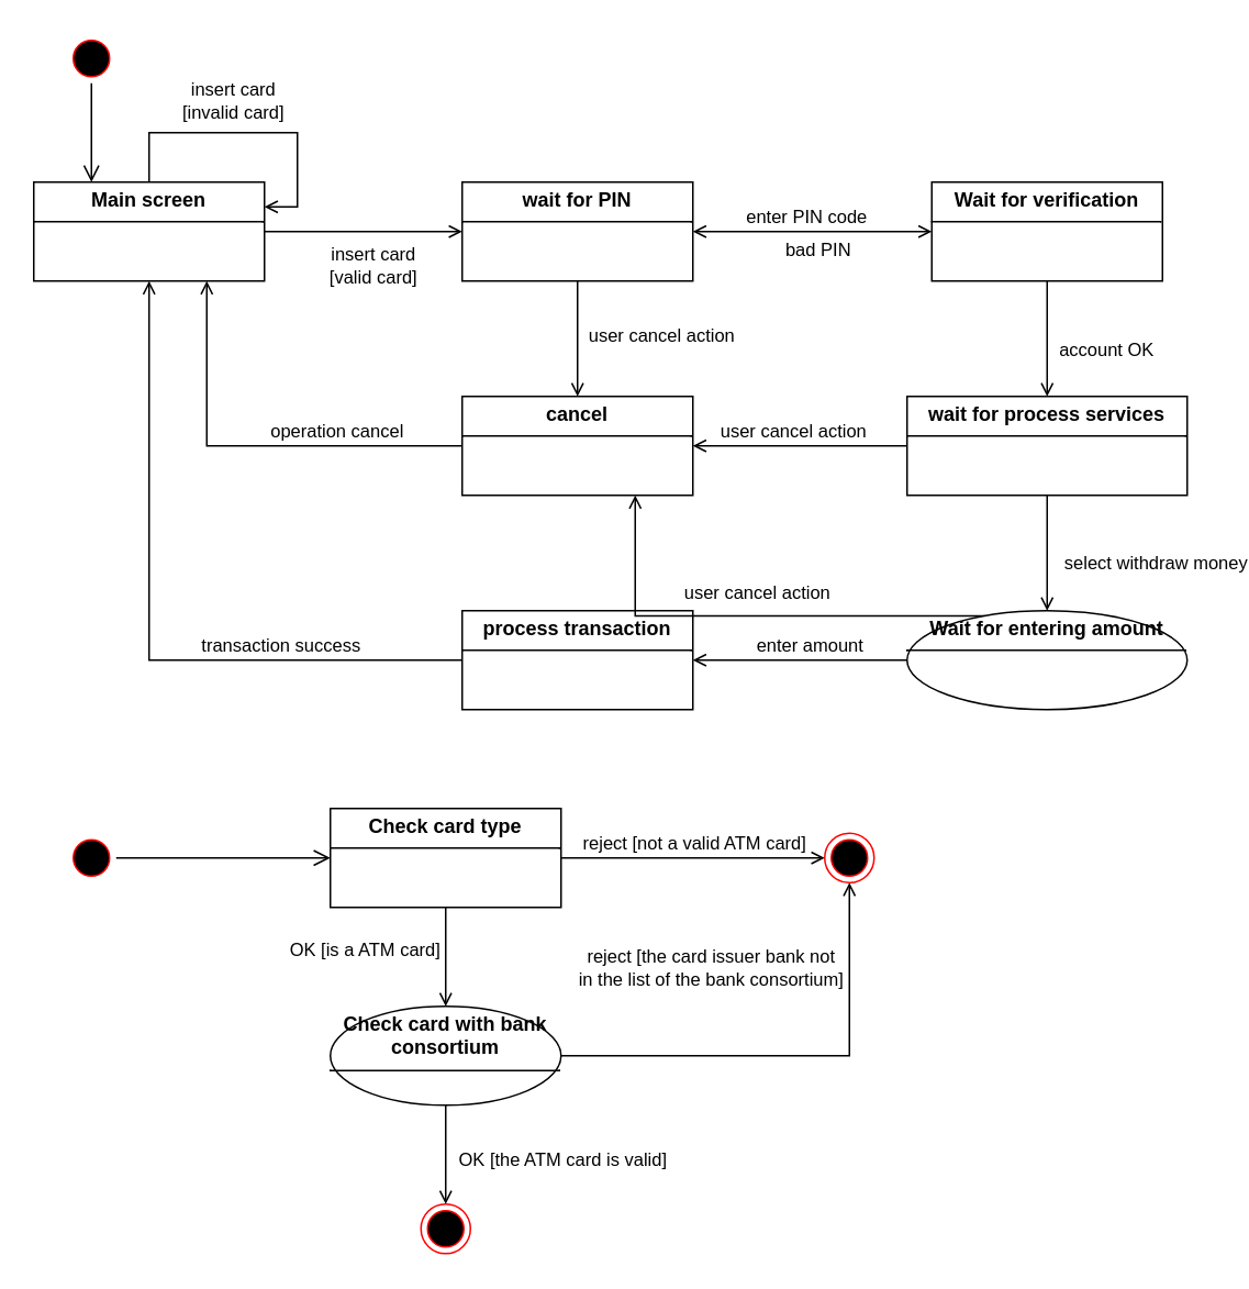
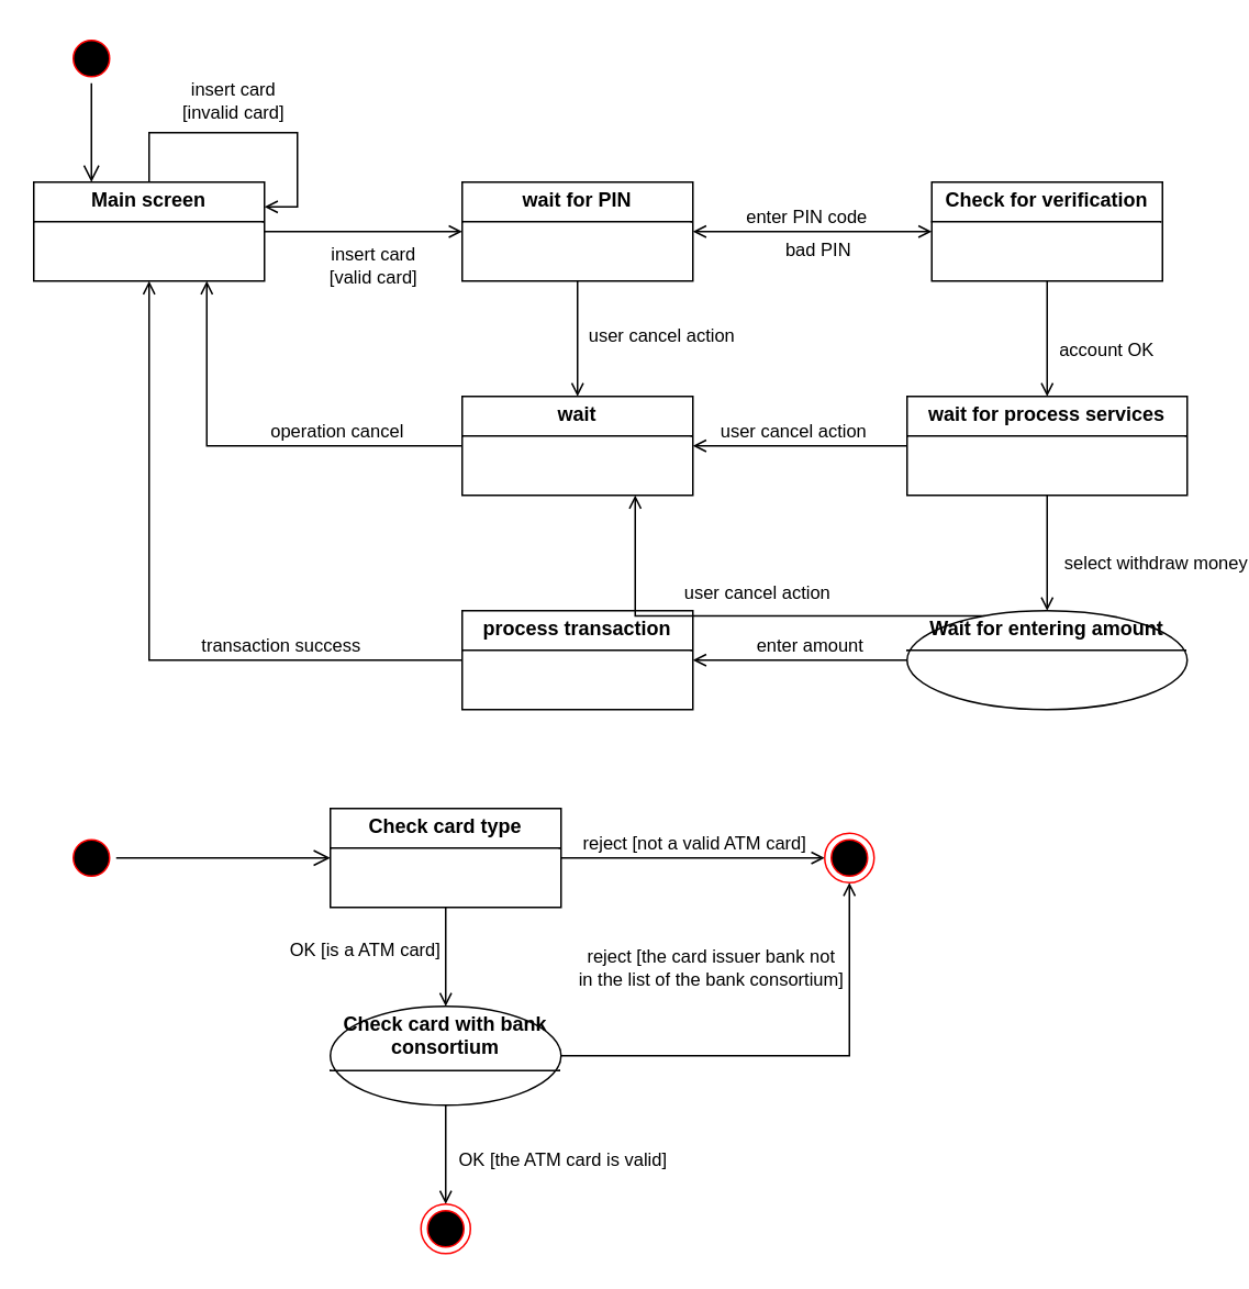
  <mxCell id="0" />
  <mxCell id="1" parent="0" />
  <mxCell id="2" style="edgeStyle=orthogonalEdgeStyle;rounded=0;orthogonalLoop=1;jettySize=auto;html=1;exitX=1;exitY=0.5;exitDx=0;exitDy=0;entryX=0;entryY=0.5;entryDx=0;entryDy=0;endArrow=open;endFill=0;" edge="1" parent="1" source="4" target="10"><mxGeometry relative="1" as="geometry" /></mxCell>
  <mxCell id="3" value="insert card&lt;div&gt;[valid card]&lt;/div&gt;" style="edgeLabel;html=1;align=center;verticalAlign=middle;resizable=0;points=[];" vertex="1" connectable="0" parent="2"><mxGeometry x="0.078" relative="1" as="geometry"><mxPoint y="20" as="offset" /></mxGeometry></mxCell>
  <mxCell id="4" value="&lt;p style=&quot;margin:0px;margin-top:4px;text-align:center;&quot;&gt;&lt;b&gt;Main screen&lt;/b&gt;&lt;/p&gt;&lt;hr size=&quot;1&quot; style=&quot;border-style:solid;&quot;&gt;&lt;div style=&quot;height:2px;&quot;&gt;&lt;/div&gt;" style="verticalAlign=top;align=left;overflow=fill;html=1;whiteSpace=wrap;" vertex="1" parent="1"><mxGeometry x="20" y="110" width="140" height="60" as="geometry" /></mxCell>
  <mxCell id="5" style="edgeStyle=orthogonalEdgeStyle;rounded=0;orthogonalLoop=1;jettySize=auto;html=1;exitX=1;exitY=0.5;exitDx=0;exitDy=0;entryX=0;entryY=0.5;entryDx=0;entryDy=0;endArrow=open;endFill=0;startArrow=open;startFill=0;" edge="1" parent="1" source="10" target="13"><mxGeometry relative="1" as="geometry" /></mxCell>
  <mxCell id="6" value="enter PIN code" style="edgeLabel;html=1;align=center;verticalAlign=middle;resizable=0;points=[];" vertex="1" connectable="0" parent="5"><mxGeometry x="-0.062" y="-1" relative="1" as="geometry"><mxPoint y="-11" as="offset" /></mxGeometry></mxCell>
  <mxCell id="7" value="bad PIN" style="edgeLabel;html=1;align=center;verticalAlign=middle;resizable=0;points=[];" vertex="1" connectable="0" parent="5"><mxGeometry x="0.041" y="-3" relative="1" as="geometry"><mxPoint y="7" as="offset" /></mxGeometry></mxCell>
  <mxCell id="8" style="edgeStyle=orthogonalEdgeStyle;rounded=0;orthogonalLoop=1;jettySize=auto;html=1;exitX=0.5;exitY=1;exitDx=0;exitDy=0;entryX=0.5;entryY=0;entryDx=0;entryDy=0;endArrow=open;endFill=0;" edge="1" parent="1" source="10" target="21"><mxGeometry relative="1" as="geometry" /></mxCell>
  <mxCell id="9" value="user cancel action" style="edgeLabel;html=1;align=center;verticalAlign=middle;resizable=0;points=[];" vertex="1" connectable="0" parent="8"><mxGeometry x="-0.1" relative="1" as="geometry"><mxPoint x="50" as="offset" /></mxGeometry></mxCell>
  <mxCell id="10" value="&lt;p style=&quot;margin:0px;margin-top:4px;text-align:center;&quot;&gt;&lt;b&gt;wait for PIN&lt;/b&gt;&lt;/p&gt;&lt;hr size=&quot;1&quot; style=&quot;border-style:solid;&quot;&gt;&lt;div style=&quot;height:2px;&quot;&gt;&lt;/div&gt;" style="verticalAlign=top;align=left;overflow=fill;html=1;whiteSpace=wrap;" vertex="1" parent="1"><mxGeometry x="280" y="110" width="140" height="60" as="geometry" /></mxCell>
  <mxCell id="11" style="edgeStyle=orthogonalEdgeStyle;rounded=0;orthogonalLoop=1;jettySize=auto;html=1;exitX=0.5;exitY=1;exitDx=0;exitDy=0;entryX=0.5;entryY=0;entryDx=0;entryDy=0;endArrow=open;endFill=0;" edge="1" parent="1" source="13" target="18"><mxGeometry relative="1" as="geometry" /></mxCell>
  <mxCell id="12" value="account OK" style="edgeLabel;html=1;align=center;verticalAlign=middle;resizable=0;points=[];" vertex="1" connectable="0" parent="11"><mxGeometry x="0.171" relative="1" as="geometry"><mxPoint x="35" as="offset" /></mxGeometry></mxCell>
- <mxCell id="13" value="&lt;p style=&quot;margin:0px;margin-top:4px;text-align:center;&quot;&gt;&lt;b&gt;Wait for verification&lt;/b&gt;&lt;/p&gt;&lt;hr size=&quot;1&quot; style=&quot;border-style:solid;&quot;&gt;&lt;div style=&quot;height:2px;&quot;&gt;&lt;/div&gt;" style="verticalAlign=top;align=left;overflow=fill;html=1;whiteSpace=wrap;" vertex="1" parent="1"><mxGeometry x="565" y="110" width="140" height="60" as="geometry" /></mxCell>
+ <mxCell id="13" value="&lt;p style=&quot;margin:0px;margin-top:4px;text-align:center;&quot;&gt;&lt;b&gt;Check for verification&lt;/b&gt;&lt;/p&gt;&lt;hr size=&quot;1&quot; style=&quot;border-style:solid;&quot;&gt;&lt;div style=&quot;height:2px;&quot;&gt;&lt;/div&gt;" style="verticalAlign=top;align=left;overflow=fill;html=1;whiteSpace=wrap;" vertex="1" parent="1"><mxGeometry x="565" y="110" width="140" height="60" as="geometry" /></mxCell>
  <mxCell id="14" style="edgeStyle=orthogonalEdgeStyle;rounded=0;orthogonalLoop=1;jettySize=auto;html=1;exitX=0;exitY=0.5;exitDx=0;exitDy=0;entryX=1;entryY=0.5;entryDx=0;entryDy=0;endArrow=open;endFill=0;" edge="1" parent="1" source="18" target="21"><mxGeometry relative="1" as="geometry" /></mxCell>
  <mxCell id="15" value="user cancel action" style="edgeLabel;html=1;align=center;verticalAlign=middle;resizable=0;points=[];" vertex="1" connectable="0" parent="14"><mxGeometry x="0.313" relative="1" as="geometry"><mxPoint x="15" y="-10" as="offset" /></mxGeometry></mxCell>
  <mxCell id="16" style="edgeStyle=orthogonalEdgeStyle;rounded=0;orthogonalLoop=1;jettySize=auto;html=1;exitX=0.5;exitY=1;exitDx=0;exitDy=0;entryX=0.5;entryY=0;entryDx=0;entryDy=0;endArrow=open;endFill=0;" edge="1" parent="1" source="18" target="29"><mxGeometry relative="1" as="geometry" /></mxCell>
  <mxCell id="17" value="select withdraw money" style="edgeLabel;html=1;align=center;verticalAlign=middle;resizable=0;points=[];" vertex="1" connectable="0" parent="16"><mxGeometry x="0.004" y="-1" relative="1" as="geometry"><mxPoint x="66" y="5" as="offset" /></mxGeometry></mxCell>
  <mxCell id="18" value="&lt;p style=&quot;margin:0px;margin-top:4px;text-align:center;&quot;&gt;&lt;b&gt;wait for process services&lt;/b&gt;&lt;/p&gt;&lt;hr size=&quot;1&quot; style=&quot;border-style:solid;&quot;&gt;&lt;div style=&quot;height:2px;&quot;&gt;&lt;/div&gt;" style="verticalAlign=top;align=left;overflow=fill;html=1;whiteSpace=wrap;" vertex="1" parent="1"><mxGeometry x="550" y="240" width="170" height="60" as="geometry" /></mxCell>
  <mxCell id="19" style="edgeStyle=orthogonalEdgeStyle;rounded=0;orthogonalLoop=1;jettySize=auto;html=1;exitX=0;exitY=0.5;exitDx=0;exitDy=0;entryX=0.75;entryY=1;entryDx=0;entryDy=0;endArrow=open;endFill=0;" edge="1" parent="1" source="21" target="4"><mxGeometry relative="1" as="geometry" /></mxCell>
  <mxCell id="20" value="operation cancel" style="edgeLabel;html=1;align=center;verticalAlign=middle;resizable=0;points=[];" vertex="1" connectable="0" parent="19"><mxGeometry x="-0.281" y="1" relative="1" as="geometry"><mxPoint x="15" y="-11" as="offset" /></mxGeometry></mxCell>
- <mxCell id="21" value="&lt;p style=&quot;margin:0px;margin-top:4px;text-align:center;&quot;&gt;&lt;b&gt;cancel&lt;/b&gt;&lt;/p&gt;&lt;hr size=&quot;1&quot; style=&quot;border-style:solid;&quot;&gt;&lt;div style=&quot;height:2px;&quot;&gt;&lt;/div&gt;" style="verticalAlign=top;align=left;overflow=fill;html=1;whiteSpace=wrap;" vertex="1" parent="1"><mxGeometry x="280" y="240" width="140" height="60" as="geometry" /></mxCell>
+ <mxCell id="21" value="&lt;p style=&quot;margin:0px;margin-top:4px;text-align:center;&quot;&gt;&lt;b&gt;wait&lt;/b&gt;&lt;/p&gt;&lt;hr size=&quot;1&quot; style=&quot;border-style:solid;&quot;&gt;&lt;div style=&quot;height:2px;&quot;&gt;&lt;/div&gt;" style="verticalAlign=top;align=left;overflow=fill;html=1;whiteSpace=wrap;" vertex="1" parent="1"><mxGeometry x="280" y="240" width="140" height="60" as="geometry" /></mxCell>
  <mxCell id="22" style="edgeStyle=orthogonalEdgeStyle;rounded=0;orthogonalLoop=1;jettySize=auto;html=1;exitX=0;exitY=0.5;exitDx=0;exitDy=0;entryX=0.5;entryY=1;entryDx=0;entryDy=0;endArrow=open;endFill=0;" edge="1" parent="1" source="24" target="4"><mxGeometry relative="1" as="geometry" /></mxCell>
  <mxCell id="23" value="transaction success" style="edgeLabel;html=1;align=center;verticalAlign=middle;resizable=0;points=[];" vertex="1" connectable="0" parent="22"><mxGeometry x="-0.35" y="2" relative="1" as="geometry"><mxPoint x="26" y="-12" as="offset" /></mxGeometry></mxCell>
  <mxCell id="24" value="&lt;p style=&quot;margin:0px;margin-top:4px;text-align:center;&quot;&gt;&lt;b&gt;process transaction&lt;/b&gt;&lt;/p&gt;&lt;hr size=&quot;1&quot; style=&quot;border-style:solid;&quot;&gt;&lt;div style=&quot;height:2px;&quot;&gt;&lt;/div&gt;" style="verticalAlign=top;align=left;overflow=fill;html=1;whiteSpace=wrap;" vertex="1" parent="1"><mxGeometry x="280" y="370" width="140" height="60" as="geometry" /></mxCell>
  <mxCell id="25" style="edgeStyle=orthogonalEdgeStyle;rounded=0;orthogonalLoop=1;jettySize=auto;html=1;exitX=0.25;exitY=0;exitDx=0;exitDy=0;entryX=0.75;entryY=1;entryDx=0;entryDy=0;endArrow=open;endFill=0;" edge="1" parent="1" source="29" target="21"><mxGeometry relative="1" as="geometry" /></mxCell>
  <mxCell id="26" value="user cancel action" style="edgeLabel;html=1;align=center;verticalAlign=middle;resizable=0;points=[];" vertex="1" connectable="0" parent="25"><mxGeometry x="-0.029" y="-2" relative="1" as="geometry"><mxPoint y="-13" as="offset" /></mxGeometry></mxCell>
  <mxCell id="27" style="edgeStyle=orthogonalEdgeStyle;rounded=0;orthogonalLoop=1;jettySize=auto;html=1;exitX=0;exitY=0.5;exitDx=0;exitDy=0;entryX=1;entryY=0.5;entryDx=0;entryDy=0;endArrow=open;endFill=0;" edge="1" parent="1" source="29" target="24"><mxGeometry relative="1" as="geometry" /></mxCell>
  <mxCell id="28" value="enter amount" style="edgeLabel;html=1;align=center;verticalAlign=middle;resizable=0;points=[];" vertex="1" connectable="0" parent="27"><mxGeometry x="0.12" y="2" relative="1" as="geometry"><mxPoint x="13" y="-12" as="offset" /></mxGeometry></mxCell>
  <mxCell id="29" value="&lt;p style=&quot;margin:0px;margin-top:4px;text-align:center;&quot;&gt;&lt;b&gt;Wait for entering amount&lt;/b&gt;&lt;/p&gt;&lt;hr size=&quot;1&quot; style=&quot;border-style:solid;&quot;&gt;&lt;div style=&quot;height:2px;&quot;&gt;&lt;/div&gt;" style="ellipse;verticalAlign=top;align=left;overflow=fill;html=1;whiteSpace=wrap;" vertex="1" parent="1"><mxGeometry x="550" y="370" width="170" height="60" as="geometry" /></mxCell>
  <mxCell id="30" value="" style="ellipse;html=1;shape=startState;fillColor=#000000;strokeColor=#ff0000;" vertex="1" parent="1"><mxGeometry x="40" y="20" width="30" height="30" as="geometry" /></mxCell>
  <mxCell id="31" value="" style="edgeStyle=orthogonalEdgeStyle;html=1;verticalAlign=bottom;endArrow=open;endSize=8;strokeColor=#000000;rounded=0;entryX=0.25;entryY=0;entryDx=0;entryDy=0;" edge="1" source="30" parent="1" target="4"><mxGeometry relative="1" as="geometry"><mxPoint x="65" y="90" as="targetPoint" /></mxGeometry></mxCell>
  <mxCell id="32" style="edgeStyle=orthogonalEdgeStyle;rounded=0;orthogonalLoop=1;jettySize=auto;html=1;exitX=0.5;exitY=0;exitDx=0;exitDy=0;entryX=1;entryY=0.25;entryDx=0;entryDy=0;endArrow=open;endFill=0;" edge="1" parent="1" source="4" target="4"><mxGeometry relative="1" as="geometry"><Array as="points"><mxPoint x="90" y="80" /><mxPoint x="180" y="80" /><mxPoint x="180" y="125" /></Array></mxGeometry></mxCell>
  <mxCell id="33" value="insert card&lt;div&gt;[invalid card]&lt;/div&gt;" style="edgeLabel;html=1;align=center;verticalAlign=middle;resizable=0;points=[];" vertex="1" connectable="0" parent="32"><mxGeometry x="-0.193" y="1" relative="1" as="geometry"><mxPoint x="5" y="-19" as="offset" /></mxGeometry></mxCell>
  <mxCell id="34" value="" style="ellipse;html=1;shape=startState;fillColor=#000000;strokeColor=#ff0000;" vertex="1" parent="1"><mxGeometry x="40" y="505" width="30" height="30" as="geometry" /></mxCell>
  <mxCell id="35" value="" style="edgeStyle=orthogonalEdgeStyle;html=1;verticalAlign=bottom;endArrow=open;endSize=8;strokeColor=#000000;rounded=0;entryX=0;entryY=0.5;entryDx=0;entryDy=0;endFill=0;" edge="1" source="34" parent="1" target="40"><mxGeometry relative="1" as="geometry"><mxPoint x="55" y="595" as="targetPoint" /></mxGeometry></mxCell>
  <mxCell id="36" style="edgeStyle=orthogonalEdgeStyle;rounded=0;orthogonalLoop=1;jettySize=auto;html=1;exitX=1;exitY=0.5;exitDx=0;exitDy=0;entryX=0;entryY=0.5;entryDx=0;entryDy=0;endArrow=open;endFill=0;" edge="1" parent="1" source="40" target="47"><mxGeometry relative="1" as="geometry" /></mxCell>
  <mxCell id="37" value="reject [not a valid ATM card]" style="edgeLabel;html=1;align=center;verticalAlign=middle;resizable=0;points=[];" vertex="1" connectable="0" parent="36"><mxGeometry x="-0.525" y="2" relative="1" as="geometry"><mxPoint x="42" y="-8" as="offset" /></mxGeometry></mxCell>
  <mxCell id="38" style="edgeStyle=orthogonalEdgeStyle;rounded=0;orthogonalLoop=1;jettySize=auto;html=1;exitX=0.5;exitY=1;exitDx=0;exitDy=0;entryX=0.5;entryY=0;entryDx=0;entryDy=0;endArrow=open;endFill=0;" edge="1" parent="1" source="40" target="45"><mxGeometry relative="1" as="geometry" /></mxCell>
  <mxCell id="39" value="OK [is a ATM card]" style="edgeLabel;html=1;align=center;verticalAlign=middle;resizable=0;points=[];" vertex="1" connectable="0" parent="38"><mxGeometry x="-0.183" y="-1" relative="1" as="geometry"><mxPoint x="-49" as="offset" /></mxGeometry></mxCell>
  <mxCell id="40" value="&lt;p style=&quot;margin:0px;margin-top:4px;text-align:center;&quot;&gt;&lt;b&gt;Check card type&lt;/b&gt;&lt;/p&gt;&lt;hr size=&quot;1&quot; style=&quot;border-style:solid;&quot;&gt;&lt;div style=&quot;height:2px;&quot;&gt;&lt;/div&gt;" style="verticalAlign=top;align=left;overflow=fill;html=1;whiteSpace=wrap;" vertex="1" parent="1"><mxGeometry x="200" y="490" width="140" height="60" as="geometry" /></mxCell>
  <mxCell id="41" style="edgeStyle=orthogonalEdgeStyle;rounded=0;orthogonalLoop=1;jettySize=auto;html=1;exitX=1;exitY=0.5;exitDx=0;exitDy=0;entryX=0.5;entryY=1;entryDx=0;entryDy=0;endArrow=open;endFill=0;" edge="1" parent="1" source="45" target="47"><mxGeometry relative="1" as="geometry" /></mxCell>
  <mxCell id="42" value="reject [the card issuer bank not&lt;div&gt;in the list of the bank consortium]&lt;/div&gt;" style="edgeLabel;html=1;align=center;verticalAlign=middle;resizable=0;points=[];" vertex="1" connectable="0" parent="41"><mxGeometry x="0.577" y="1" relative="1" as="geometry"><mxPoint x="-84" y="-8" as="offset" /></mxGeometry></mxCell>
  <mxCell id="43" style="edgeStyle=orthogonalEdgeStyle;rounded=0;orthogonalLoop=1;jettySize=auto;html=1;exitX=0.5;exitY=1;exitDx=0;exitDy=0;entryX=0.5;entryY=0;entryDx=0;entryDy=0;endArrow=open;endFill=0;" edge="1" parent="1" source="45" target="46"><mxGeometry relative="1" as="geometry" /></mxCell>
  <mxCell id="44" value="OK [the ATM card is valid]" style="edgeLabel;html=1;align=center;verticalAlign=middle;resizable=0;points=[];" vertex="1" connectable="0" parent="43"><mxGeometry x="-0.204" y="2" relative="1" as="geometry"><mxPoint x="68" y="8" as="offset" /></mxGeometry></mxCell>
  <mxCell id="45" value="&lt;p style=&quot;margin:0px;margin-top:4px;text-align:center;&quot;&gt;&lt;b&gt;Check card with bank consortium&lt;/b&gt;&lt;/p&gt;&lt;hr size=&quot;1&quot; style=&quot;border-style:solid;&quot;&gt;&lt;div style=&quot;height:2px;&quot;&gt;&lt;/div&gt;" style="ellipse;verticalAlign=top;align=left;overflow=fill;html=1;whiteSpace=wrap;" vertex="1" parent="1"><mxGeometry x="200" y="610" width="140" height="60" as="geometry" /></mxCell>
  <mxCell id="46" value="" style="ellipse;html=1;shape=endState;fillColor=#000000;strokeColor=#ff0000;" vertex="1" parent="1"><mxGeometry x="255" y="730" width="30" height="30" as="geometry" /></mxCell>
  <mxCell id="47" value="" style="ellipse;html=1;shape=endState;fillColor=#000000;strokeColor=#ff0000;" vertex="1" parent="1"><mxGeometry x="500" y="505" width="30" height="30" as="geometry" /></mxCell>
